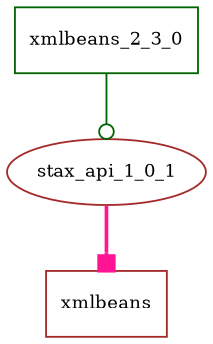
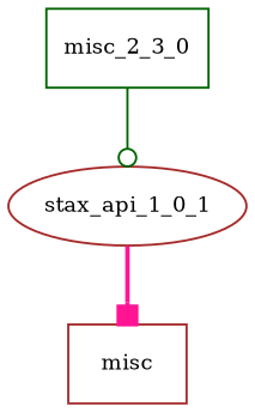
  digraph {
    fontname="DejaVu Serif"
    node [color=brown fontname="DejaVu Serif" fontsize=10.0 shape=box]
    edge [fontname="DejaVu Serif"]
-   xmlbeans_2_3_0 [color=darkgreen]
+   xmlbeans_2_3_0 [color=darkgreen label=misc_2_3_0]
    stax_api_1_0_1 [shape=ellipse]
-   misc [label=xmlbeans]
+   misc
    xmlbeans_2_3_0 -> stax_api_1_0_1 [arrowhead=odot color=darkgreen style=solid]
    stax_api_1_0_1 -> misc [arrowhead=box color=deeppink style=bold]
  }
